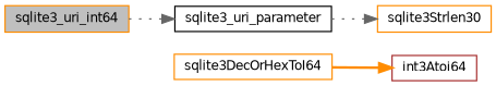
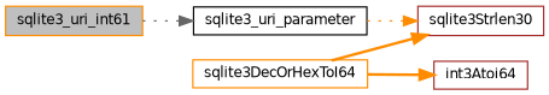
  digraph {
    rankdir=LR
    node [color=darkorange fillcolor=white fontname=Helvetica fontsize=10 shape=record style=filled]
    edge [color=gray40 fontname=Helvetica fontsize=10 labelfontname=Helvetica labelfontsize=10 style=dotted]
-   n1 [fillcolor=grey75 fontcolor=black height=0.2 label=sqlite3_uri_int64 width=0.4]
+   n1 [fillcolor=grey75 fontcolor=black height=0.2 label=sqlite3_uri_int61 width=0.4]
    n2 [color=black height=0.2 label=sqlite3_uri_parameter width=0.4]
-   n3 [height=0.2 label=sqlite3Strlen30 width=0.4]
+   n3 [color=brown height=0.2 label=sqlite3Strlen30 width=0.4]
    n4 [height=0.2 label=sqlite3DecOrHexToI64 width=0.4]
    n5 [color=brown height=0.2 label=int3Atoi64 width=0.4]
    n1 -> n2
-   n2 -> n3
+   n2 -> n3 [color=darkorange]
+   n4 -> n3 [color=darkorange style=bold]
    n4 -> n5 [color=darkorange style=bold]
  }
